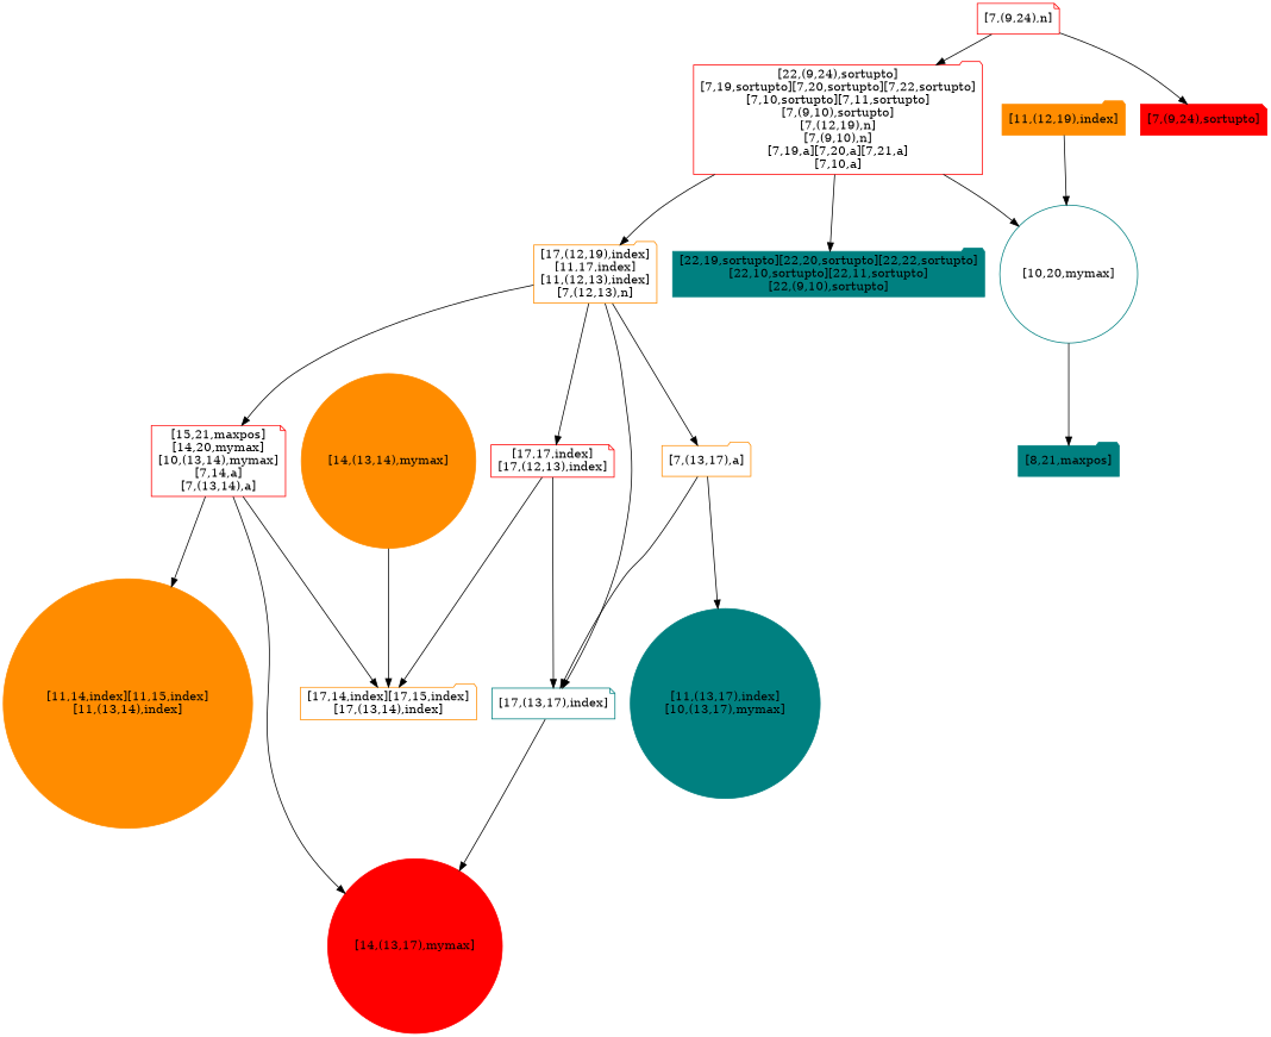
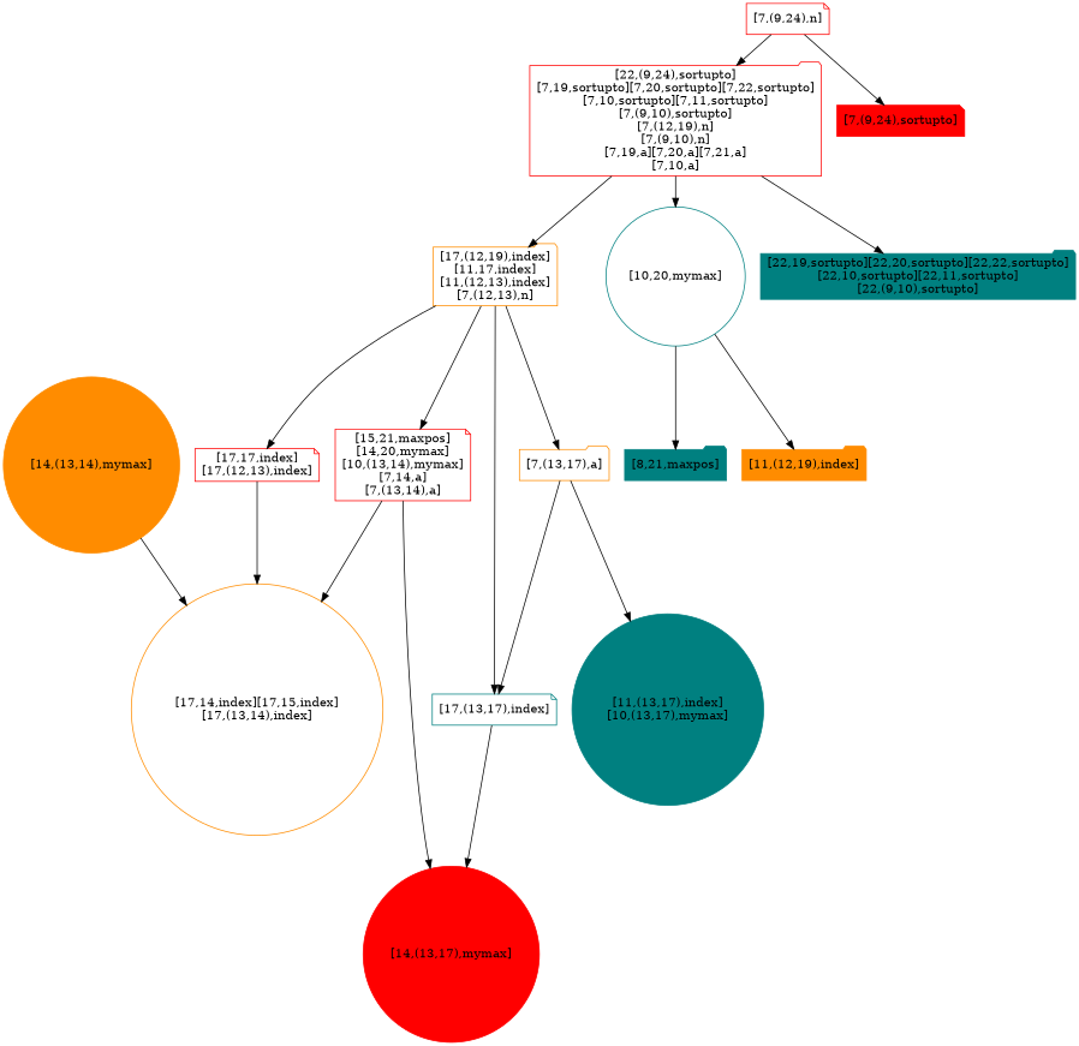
  digraph {
    node [color=darkorange shape=folder]
-   n1 [label="[11,14,index][11,15,index]\n[11,(13,14),index]" shape=circle style=filled]
    n2 [label="[14,(13,14),mymax]" shape=circle style=filled]
-   n3 [label="[17,14,index][17,15,index]\n[17,(13,14),index]"]
+   n3 [label="[17,14,index][17,15,index]\n[17,(13,14),index]" shape=circle]
    n4 [color=red label="[14,(13,17),mymax]" shape=circle style=filled]
    n5 [color=red label="[15,21,maxpos]\n[14,20,mymax]\n[10,(13,14),mymax]\n[7,14,a]\n[7,(13,14),a]" shape=note]
    n6 [color=teal label="[11,(13,17),index]\n[10,(13,17),mymax]" shape=circle style=filled]
    n7 [color=teal label="[17,(13,17),index]" shape=note]
    n8 [label="[7,(13,17),a]"]
    n9 [color=red label="[17,17,index]\n[17,(12,13),index]" shape=note]
    n10 [label="[17,(12,19),index]\n[11,17,index]\n[11,(12,13),index]\n[7,(12,13),n]"]
    n11 [color=teal label="[8,21,maxpos]" style=filled]
    n12 [label="[11,(12,19),index]" style=filled]
    n13 [color=teal label="[10,20,mymax]" shape=circle]
    n14 [color=teal label="[22,19,sortupto][22,20,sortupto][22,22,sortupto]\n[22,10,sortupto][22,11,sortupto]\n[22,(9,10),sortupto]" style=filled]
    n15 [color=red label="[22,(9,24),sortupto]\n[7,19,sortupto][7,20,sortupto][7,22,sortupto]\n[7,10,sortupto][7,11,sortupto]\n[7,(9,10),sortupto]\n[7,(12,19),n]\n[7,(9,10),n]\n[7,19,a][7,20,a][7,21,a]\n[7,10,a]"]
    n16 [color=red label="[7,(9,24),sortupto]" shape=note style=filled]
    n17 [color=red label="[7,(9,24),n]" shape=note]
    n2 -> n3
-   n5 -> n1
    n5 -> n3
    n5 -> n4
    n7 -> n4
    n8 -> n6
    n8 -> n7
    n9 -> n3
-   n9 -> n7
    n10 -> n5
    n10 -> n7
    n10 -> n8
    n10 -> n9
    n13 -> n11
-   n12 -> n13
+   n13 -> n12
    n15 -> n10
    n15 -> n13
    n15 -> n14
    n17 -> n15
    n17 -> n16
  }
